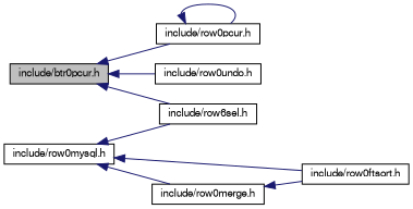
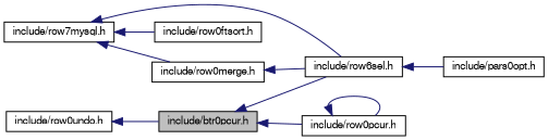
  digraph {
    rankdir=LR
    node [color=black fontname=FreeSans fontsize=10 shape=record]
    edge [color=midnightblue dir=back fontname=FreeSans fontsize=10 labelfontname=FreeSans labelfontsize=10 style=solid]
    n1 [fillcolor=grey75 fontcolor=black height=0.2 label="include/btr0pcur.h" style=filled width=0.4]
    n2 [height=0.2 label="include/row6sel.h" width=0.4]
    n3 [height=0.2 label="include/row0pcur.h" width=0.4]
    n4 [height=0.2 label="include/row0undo.h" width=0.4]
-   n6 [height=0.2 label="include/row0mysql.h" width=0.4]
+   n5 [height=0.2 label="include/pars0opt.h" width=0.4]
+   n6 [height=0.2 label="include/row7mysql.h" width=0.4]
    n7 [height=0.2 label="include/row0ftsort.h" width=0.4]
    n8 [height=0.2 label="include/row0merge.h" width=0.4]
    n1 -> n2
    n1 -> n3
-   n1 -> n4
+   n4 -> n1
+   n2 -> n5
    n3 -> n3
    n6 -> n2
    n6 -> n7
    n6 -> n8
-   n8 -> n7
+   n8 -> n2
  }
